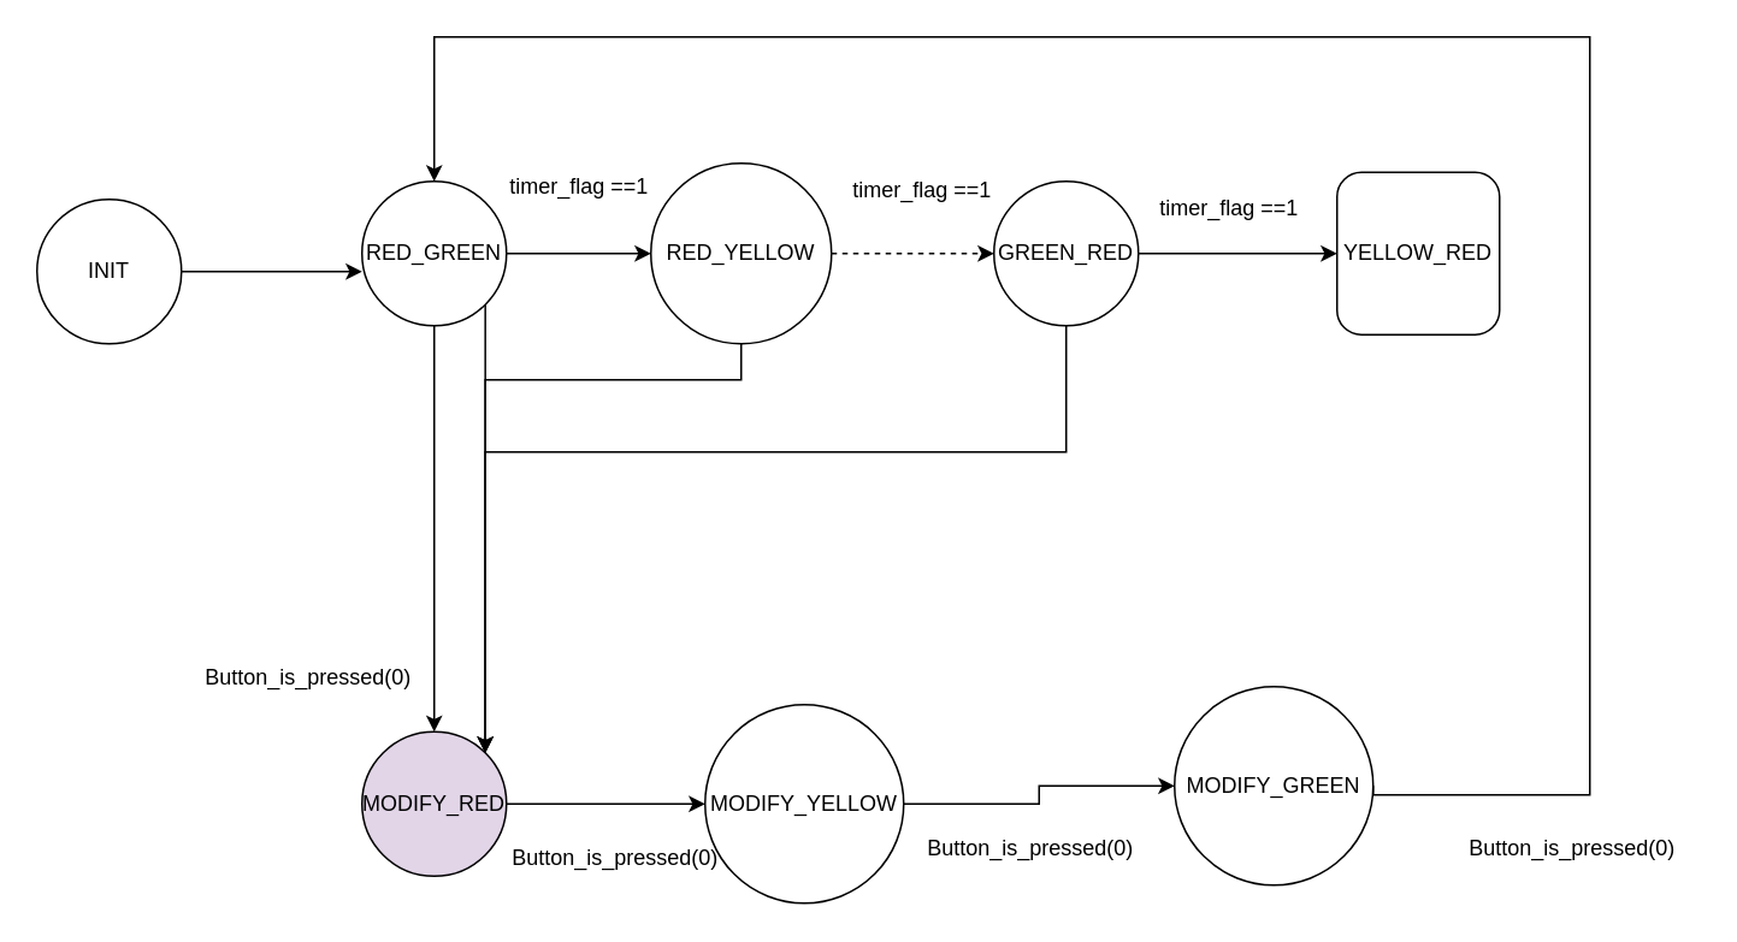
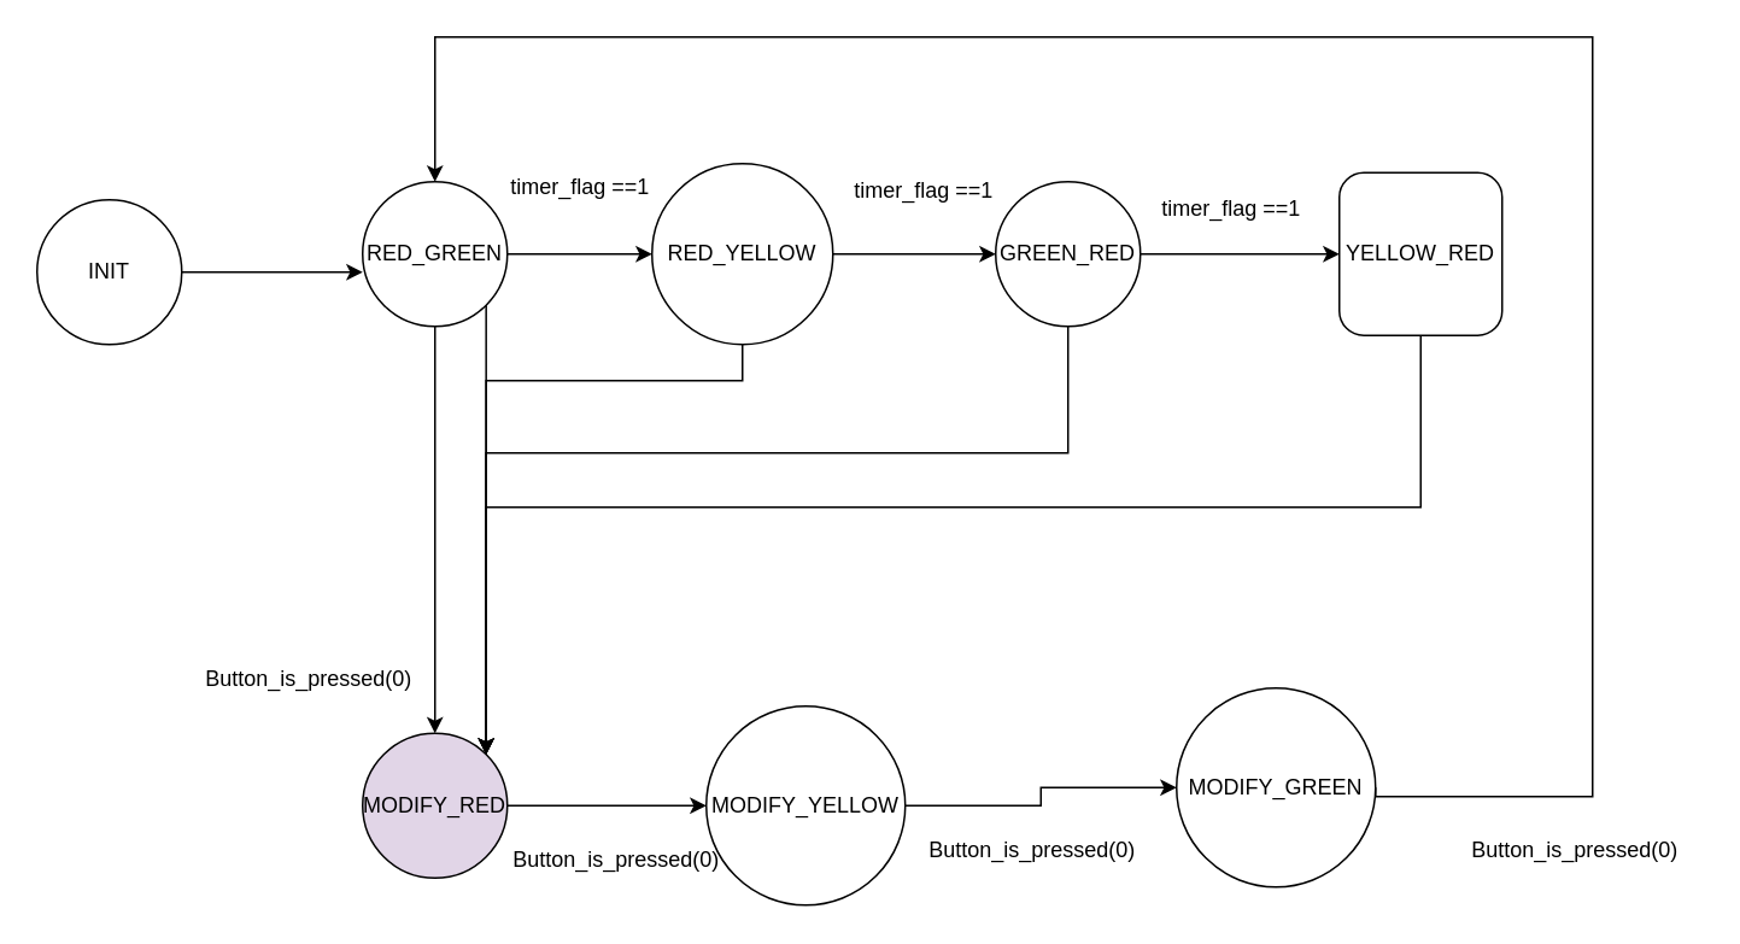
  <mxCell id="0" />
  <mxCell id="1" parent="0" />
  <mxCell id="2" value="" style="edgeStyle=orthogonalEdgeStyle;rounded=0;orthogonalLoop=1;jettySize=auto;html=1;" edge="1" parent="1" source="3"><mxGeometry relative="1" as="geometry"><mxPoint x="200" y="150" as="targetPoint" /></mxGeometry></mxCell>
  <mxCell id="3" value="INIT" style="ellipse;whiteSpace=wrap;html=1;aspect=fixed;" vertex="1" parent="1"><mxGeometry x="20" y="110" width="80" height="80" as="geometry" /></mxCell>
  <mxCell id="4" style="edgeStyle=orthogonalEdgeStyle;rounded=0;orthogonalLoop=1;jettySize=auto;html=1;" edge="1" parent="1" source="6" target="19"><mxGeometry relative="1" as="geometry" /></mxCell>
  <mxCell id="5" style="edgeStyle=orthogonalEdgeStyle;rounded=0;orthogonalLoop=1;jettySize=auto;html=1;exitX=1;exitY=1;exitDx=0;exitDy=0;entryX=1;entryY=0;entryDx=0;entryDy=0;" edge="1" parent="1" source="6" target="10"><mxGeometry relative="1" as="geometry"><mxPoint x="268" y="410" as="targetPoint" /></mxGeometry></mxCell>
  <mxCell id="6" value="RED_GREEN" style="ellipse;whiteSpace=wrap;html=1;aspect=fixed;" vertex="1" parent="1"><mxGeometry x="200" y="100" width="80" height="80" as="geometry" /></mxCell>
  <mxCell id="7" value="" style="edgeStyle=orthogonalEdgeStyle;rounded=0;orthogonalLoop=1;jettySize=auto;html=1;" edge="1" parent="1" source="8" target="21"><mxGeometry relative="1" as="geometry" /></mxCell>
  <mxCell id="8" value="MODIFY_YELLOW" style="ellipse;whiteSpace=wrap;html=1;aspect=fixed;" vertex="1" parent="1"><mxGeometry x="390" y="390" width="110" height="110" as="geometry" /></mxCell>
  <mxCell id="9" value="" style="edgeStyle=orthogonalEdgeStyle;rounded=0;orthogonalLoop=1;jettySize=auto;html=1;" edge="1" parent="1" source="10" target="8"><mxGeometry relative="1" as="geometry" /></mxCell>
  <mxCell id="10" value="MODIFY_RED" style="ellipse;whiteSpace=wrap;html=1;aspect=fixed;fillColor=#e1d5e7;" vertex="1" parent="1"><mxGeometry x="200" y="405" width="80" height="80" as="geometry" /></mxCell>
  <mxCell id="11" value="" style="edgeStyle=orthogonalEdgeStyle;rounded=0;orthogonalLoop=1;jettySize=auto;html=1;exitX=0.5;exitY=1;exitDx=0;exitDy=0;" edge="1" parent="1" source="6" target="10"><mxGeometry relative="1" as="geometry"><mxPoint x="240" y="280" as="sourcePoint" /></mxGeometry></mxCell>
+ <mxCell id="12" style="edgeStyle=orthogonalEdgeStyle;rounded=0;orthogonalLoop=1;jettySize=auto;html=1;exitX=0.5;exitY=1;exitDx=0;exitDy=0;entryX=1;entryY=0;entryDx=0;entryDy=0;" edge="1" parent="1" source="13" target="10"><mxGeometry relative="1" as="geometry"><Array as="points"><mxPoint x="785" y="280" /><mxPoint x="268" y="280" /></Array></mxGeometry></mxCell>
  <mxCell id="13" value="YELLOW_RED" style="whiteSpace=wrap;html=1;aspect=fixed;rounded=1;" vertex="1" parent="1"><mxGeometry x="740" y="95" width="90" height="90" as="geometry" /></mxCell>
  <mxCell id="14" value="" style="edgeStyle=orthogonalEdgeStyle;rounded=0;orthogonalLoop=1;jettySize=auto;html=1;" edge="1" parent="1" source="16" target="13"><mxGeometry relative="1" as="geometry" /></mxCell>
  <mxCell id="15" style="edgeStyle=orthogonalEdgeStyle;rounded=0;orthogonalLoop=1;jettySize=auto;html=1;exitX=0.5;exitY=1;exitDx=0;exitDy=0;entryX=1;entryY=0;entryDx=0;entryDy=0;" edge="1" parent="1" source="16" target="10"><mxGeometry relative="1" as="geometry"><Array as="points"><mxPoint x="590" y="250" /><mxPoint x="268" y="250" /></Array></mxGeometry></mxCell>
  <mxCell id="16" value="GREEN_RED" style="ellipse;whiteSpace=wrap;html=1;aspect=fixed;" vertex="1" parent="1"><mxGeometry x="550" y="100" width="80" height="80" as="geometry" /></mxCell>
- <mxCell id="17" value="" style="edgeStyle=orthogonalEdgeStyle;rounded=0;orthogonalLoop=1;jettySize=auto;html=1;dashed=1;" edge="1" parent="1" source="19" target="16"><mxGeometry relative="1" as="geometry" /></mxCell>
+ <mxCell id="17" value="" style="edgeStyle=orthogonalEdgeStyle;rounded=0;orthogonalLoop=1;jettySize=auto;html=1;" edge="1" parent="1" source="19" target="16"><mxGeometry relative="1" as="geometry" /></mxCell>
  <mxCell id="18" style="edgeStyle=orthogonalEdgeStyle;rounded=0;orthogonalLoop=1;jettySize=auto;html=1;exitX=0.5;exitY=1;exitDx=0;exitDy=0;entryX=1;entryY=0;entryDx=0;entryDy=0;" edge="1" parent="1" source="19" target="10"><mxGeometry relative="1" as="geometry"><Array as="points"><mxPoint x="410" y="210" /><mxPoint x="268" y="210" /></Array></mxGeometry></mxCell>
  <mxCell id="19" value="RED_YELLOW" style="ellipse;whiteSpace=wrap;html=1;aspect=fixed;" vertex="1" parent="1"><mxGeometry x="360" y="90" width="100" height="100" as="geometry" /></mxCell>
  <mxCell id="20" style="edgeStyle=orthogonalEdgeStyle;rounded=0;orthogonalLoop=1;jettySize=auto;html=1;exitX=1;exitY=0.5;exitDx=0;exitDy=0;entryX=0.5;entryY=0;entryDx=0;entryDy=0;" edge="1" parent="1" source="21" target="6"><mxGeometry relative="1" as="geometry"><Array as="points"><mxPoint x="760" y="440" /><mxPoint x="880" y="440" /><mxPoint x="880" y="20" /><mxPoint x="240" y="20" /></Array></mxGeometry></mxCell>
  <mxCell id="21" value="MODIFY_GREEN" style="ellipse;whiteSpace=wrap;html=1;aspect=fixed;" vertex="1" parent="1"><mxGeometry x="650" y="380" width="110" height="110" as="geometry" /></mxCell>
  <mxCell id="22" value="timer_flag ==1" style="text;html=1;align=center;verticalAlign=middle;resizable=0;points=[];autosize=1;strokeColor=none;fillColor=none;" vertex="1" parent="1"><mxGeometry x="270" y="88" width="100" height="30" as="geometry" /></mxCell>
  <mxCell id="23" value="timer_flag ==1" style="text;html=1;align=center;verticalAlign=middle;resizable=0;points=[];autosize=1;strokeColor=none;fillColor=none;" vertex="1" parent="1"><mxGeometry x="460" y="90" width="100" height="30" as="geometry" /></mxCell>
  <mxCell id="24" value="timer_flag ==1" style="text;html=1;align=center;verticalAlign=middle;resizable=0;points=[];autosize=1;strokeColor=none;fillColor=none;" vertex="1" parent="1"><mxGeometry x="630" y="100" width="100" height="30" as="geometry" /></mxCell>
  <mxCell id="25" value="Button_is_pressed(0)" style="text;html=1;align=center;verticalAlign=middle;resizable=0;points=[];autosize=1;strokeColor=none;fillColor=none;" vertex="1" parent="1"><mxGeometry x="100" y="360" width="140" height="30" as="geometry" /></mxCell>
  <mxCell id="26" value="Button_is_pressed(0)" style="text;html=1;align=center;verticalAlign=middle;resizable=0;points=[];autosize=1;strokeColor=none;fillColor=none;" vertex="1" parent="1"><mxGeometry x="270" y="460" width="140" height="30" as="geometry" /></mxCell>
  <mxCell id="27" value="Button_is_pressed(0)" style="text;html=1;align=center;verticalAlign=middle;resizable=0;points=[];autosize=1;strokeColor=none;fillColor=none;" vertex="1" parent="1"><mxGeometry x="500" y="455" width="140" height="30" as="geometry" /></mxCell>
  <mxCell id="28" value="Button_is_pressed(0)" style="text;html=1;align=center;verticalAlign=middle;resizable=0;points=[];autosize=1;strokeColor=none;fillColor=none;" vertex="1" parent="1"><mxGeometry x="800" y="455" width="140" height="30" as="geometry" /></mxCell>
